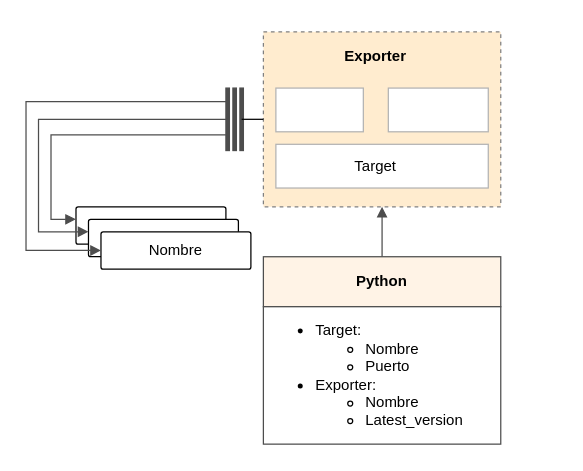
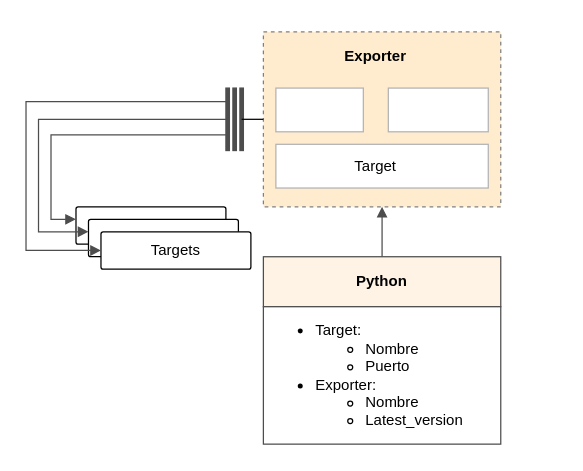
  <mxCell id="0" />
  <mxCell id="1" parent="0" />
  <mxCell id="2" value="" style="whiteSpace=wrap;html=1;orange;fillColor=#FFECCF;gradientColor=none;shadow=0;glass=0;strokeColor=#808080;dashed=1;" parent="1" vertex="1"><mxGeometry x="210" y="25" width="190" height="140" as="geometry" /></mxCell>
  <mxCell id="3" value="" style="whiteSpace=wrap;html=1;strokeWidth=1;shadow=0;glass=0;strokeColor=#B3B3B3;" vertex="1" parent="1"><mxGeometry x="220" y="115" width="170" height="35" as="geometry" /></mxCell>
  <mxCell id="4" value="" style="shape=parallelMarker;html=1;strokeColor=#4D4D4D;rotation=0;" parent="1" vertex="1"><mxGeometry x="180" y="70" width="14" height="50" as="geometry" /></mxCell>
  <mxCell id="5" value="" style="strokeWidth=1;html=1;shape=mxgraph.flowchart.process;whiteSpace=wrap;" parent="1" vertex="1"><mxGeometry x="60" y="165" width="120" height="30" as="geometry" /></mxCell>
  <mxCell id="6" value="" style="strokeWidth=1;html=1;shape=mxgraph.flowchart.process;whiteSpace=wrap;" parent="1" vertex="1"><mxGeometry x="70" y="175" width="120" height="30" as="geometry" /></mxCell>
  <mxCell id="7" value="" style="strokeWidth=1;html=1;shape=mxgraph.flowchart.process;whiteSpace=wrap;" parent="1" vertex="1"><mxGeometry x="80" y="185" width="120" height="30" as="geometry" /></mxCell>
  <mxCell id="8" style="edgeStyle=orthogonalEdgeStyle;rounded=0;html=1;endArrow=block;endFill=1;strokeColor=#4D4D4D;exitX=0;exitY=0.75;exitDx=0;exitDy=0;" parent="1" target="5" edge="1" source="4"><mxGeometry relative="1" as="geometry"><mxPoint x="123" y="65" as="targetPoint" /><mxPoint x="295" y="-15" as="sourcePoint" /><Array as="points"><mxPoint x="40" y="108" /><mxPoint x="40" y="175" /></Array></mxGeometry></mxCell>
  <mxCell id="9" style="edgeStyle=orthogonalEdgeStyle;rounded=0;html=1;endArrow=block;endFill=1;strokeColor=#4D4D4D;exitX=0.1;exitY=0.5;exitDx=0;exitDy=0;exitPerimeter=0;" parent="1" target="6" edge="1" source="4"><mxGeometry relative="1" as="geometry"><mxPoint x="305" y="-15" as="sourcePoint" /><Array as="points"><mxPoint x="30" y="95" /><mxPoint x="30" y="185" /></Array></mxGeometry></mxCell>
  <mxCell id="10" style="edgeStyle=orthogonalEdgeStyle;rounded=0;html=1;endArrow=block;endFill=1;strokeColor=#4D4D4D;entryX=0;entryY=0.5;entryDx=0;entryDy=0;entryPerimeter=0;exitX=0.039;exitY=0.218;exitDx=0;exitDy=0;exitPerimeter=0;" parent="1" target="7" edge="1" source="4"><mxGeometry relative="1" as="geometry"><mxPoint x="340" y="-25" as="sourcePoint" /><Array as="points"><mxPoint x="20" y="81" /><mxPoint x="20" y="200" /></Array><mxPoint x="53" y="175" as="targetPoint" /></mxGeometry></mxCell>
  <mxCell id="11" value="" style="whiteSpace=wrap;html=1;strokeWidth=1;shadow=0;glass=0;strokeColor=#B3B3B3;" parent="1" vertex="1"><mxGeometry x="220" y="70" width="70" height="35" as="geometry" /></mxCell>
  <mxCell id="12" value="" style="whiteSpace=wrap;html=1;strokeWidth=1;glass=0;strokeColor=#B3B3B3;" parent="1" vertex="1"><mxGeometry x="310" y="70" width="80" height="35" as="geometry" /></mxCell>
  <mxCell id="13" value="&lt;font color=&quot;#ffffff&quot;&gt;HDD / SSD&lt;/font&gt;" style="text;html=1;strokeColor=none;fillColor=none;align=center;verticalAlign=middle;whiteSpace=wrap;overflow=hidden;shadow=0;glass=0;" parent="1" vertex="1"><mxGeometry x="377" y="200" width="67" height="20" as="geometry" /></mxCell>
- <mxCell id="14" value="Nombre" style="text;html=1;strokeColor=none;fillColor=none;align=center;verticalAlign=middle;whiteSpace=wrap;overflow=hidden;shadow=0;glass=0;" parent="1" vertex="1"><mxGeometry x="90" y="190" width="100" height="20" as="geometry" /></mxCell>
+ <mxCell id="14" value="Targets" style="text;html=1;strokeColor=none;fillColor=none;align=center;verticalAlign=middle;whiteSpace=wrap;overflow=hidden;shadow=0;glass=0;" parent="1" vertex="1"><mxGeometry x="90" y="190" width="100" height="20" as="geometry" /></mxCell>
  <mxCell id="15" value="Target" style="text;html=1;strokeColor=none;fillColor=none;align=center;verticalAlign=middle;whiteSpace=wrap;overflow=hidden;shadow=0;glass=0;" parent="1" vertex="1"><mxGeometry x="265" y="122.5" width="70" height="20" as="geometry" /></mxCell>
  <mxCell id="16" value="&lt;div style=&quot;text-align: left&quot;&gt;&lt;b style=&quot;line-height: 1.2&quot;&gt;Exporter&lt;/b&gt;&lt;/div&gt;" style="text;html=1;strokeColor=none;fillColor=none;align=center;verticalAlign=middle;whiteSpace=wrap;overflow=hidden;shadow=0;glass=0;" parent="1" vertex="1"><mxGeometry x="240" y="20" width="120" height="50" as="geometry" /></mxCell>
  <mxCell id="17" style="edgeStyle=orthogonalEdgeStyle;rounded=0;html=1;startArrow=none;startFill=0;endArrow=block;endFill=1;strokeColor=#4D4D4D;strokeWidth=1;" parent="1" source="19" target="2" edge="1"><mxGeometry relative="1" as="geometry"><Array as="points" /><mxPoint x="542" y="78" as="sourcePoint" /></mxGeometry></mxCell>
  <mxCell id="18" value="" style="html=1;rounded=0;edgeStyle=orthogonalEdgeStyle;endArrow=none;endFill=0;entryX=0;entryY=0.5;entryDx=0;entryDy=0;exitX=0.9;exitY=0.5;exitDx=0;exitDy=0;exitPerimeter=0;" edge="1" parent="1" source="4" target="2"><mxGeometry width="100" relative="1" as="geometry"><mxPoint x="170" y="65" as="sourcePoint" /><mxPoint x="210" y="75" as="targetPoint" /><Array as="points"><mxPoint x="193" y="95" /></Array></mxGeometry></mxCell>
  <mxCell id="19" value="&lt;b&gt;Python&lt;/b&gt;" style="whiteSpace=wrap;html=1;rounded=0;shadow=0;glass=0;strokeColor=#4D4D4D;strokeWidth=1;fillColor=#FFF3E6;gradientColor=none;" parent="1" vertex="1"><mxGeometry x="210" y="205" width="190" height="40" as="geometry" /></mxCell>
  <mxCell id="20" value="&lt;ul&gt;&lt;li&gt;Target:&lt;/li&gt;&lt;ul&gt;&lt;li&gt;Nombre&lt;/li&gt;&lt;li&gt;Puerto&lt;/li&gt;&lt;/ul&gt;&lt;li&gt;Exporter:&lt;/li&gt;&lt;ul&gt;&lt;li&gt;Nombre&lt;/li&gt;&lt;li&gt;Latest_version&lt;/li&gt;&lt;/ul&gt;&lt;/ul&gt;" style="whiteSpace=wrap;html=1;rounded=0;shadow=0;glass=0;strokeColor=#4D4D4D;strokeWidth=1;fillColor=#FFFFFF;gradientColor=none;align=left;" parent="1" vertex="1"><mxGeometry x="210" y="245" width="190" height="110" as="geometry" /></mxCell>
  <mxCell id="21" style="edgeStyle=orthogonalEdgeStyle;rounded=0;orthogonalLoop=1;jettySize=auto;html=1;exitX=0.5;exitY=1;exitDx=0;exitDy=0;endArrow=none;endFill=0;strokeColor=#000000;" edge="1" parent="1" source="19" target="19"><mxGeometry x="620" y="222" as="geometry" /></mxCell>
